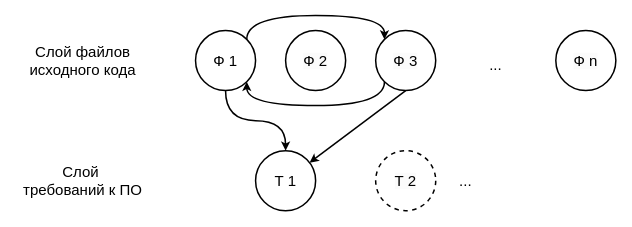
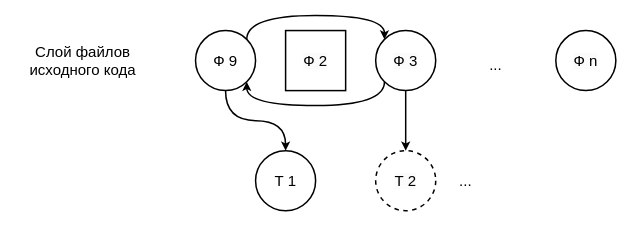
  <mxCell id="0" />
  <mxCell id="1" parent="0" />
  <mxCell id="2" style="edgeStyle=orthogonalEdgeStyle;curved=1;rounded=0;orthogonalLoop=1;jettySize=auto;html=1;exitX=1;exitY=0;exitDx=0;exitDy=0;entryX=0;entryY=0;entryDx=0;entryDy=0;fontSize=20;strokeWidth=2;" parent="1" source="4" target="7" edge="1"><mxGeometry relative="1" as="geometry"><Array as="points"><mxPoint x="328" y="20" /><mxPoint x="512" y="20" /></Array></mxGeometry></mxCell>
  <mxCell id="3" style="edgeStyle=orthogonalEdgeStyle;curved=1;rounded=0;orthogonalLoop=1;jettySize=auto;html=1;exitX=0.5;exitY=1;exitDx=0;exitDy=0;entryX=0.5;entryY=0;entryDx=0;entryDy=0;strokeWidth=2;" parent="1" source="4" target="8" edge="1"><mxGeometry relative="1" as="geometry" /></mxCell>
- <mxCell id="4" value="Ф 1" style="ellipse;whiteSpace=wrap;html=1;aspect=fixed;fontSize=20;strokeWidth=2;" parent="1" vertex="1"><mxGeometry x="260" y="40" width="80" height="80" as="geometry" /></mxCell>
- <mxCell id="5" value="&lt;span style=&quot;color: rgb(0, 0, 0); font-family: Helvetica; font-size: 20px; font-style: normal; font-variant-ligatures: normal; font-variant-caps: normal; font-weight: 400; letter-spacing: normal; orphans: 2; text-align: center; text-indent: 0px; text-transform: none; widows: 2; word-spacing: 0px; -webkit-text-stroke-width: 0px; white-space: normal; background-color: rgb(251, 251, 251); text-decoration-thickness: initial; text-decoration-style: initial; text-decoration-color: initial; float: none; display: inline !important;&quot;&gt;Ф 2&lt;/span&gt;" style="ellipse;whiteSpace=wrap;html=1;aspect=fixed;fontSize=20;strokeWidth=2;" parent="1" vertex="1"><mxGeometry x="380" y="40" width="80" height="80" as="geometry" /></mxCell>
+ <mxCell id="4" value="Ф 9" style="ellipse;whiteSpace=wrap;html=1;aspect=fixed;fontSize=20;strokeWidth=2;" parent="1" vertex="1"><mxGeometry x="260" y="40" width="80" height="80" as="geometry" /></mxCell>
+ <mxCell id="5" value="&lt;span style=&quot;color: rgb(0, 0, 0); font-family: Helvetica; font-size: 20px; font-style: normal; font-variant-ligatures: normal; font-variant-caps: normal; font-weight: 400; letter-spacing: normal; orphans: 2; text-align: center; text-indent: 0px; text-transform: none; widows: 2; word-spacing: 0px; -webkit-text-stroke-width: 0px; white-space: normal; background-color: rgb(251, 251, 251); text-decoration-thickness: initial; text-decoration-style: initial; text-decoration-color: initial; float: none; display: inline !important;&quot;&gt;Ф 2&lt;/span&gt;" style="whiteSpace=wrap;html=1;aspect=fixed;fontSize=20;strokeWidth=2;rounded=0;" parent="1" vertex="1"><mxGeometry x="380" y="40" width="80" height="80" as="geometry" /></mxCell>
  <mxCell id="6" style="edgeStyle=orthogonalEdgeStyle;curved=1;rounded=0;orthogonalLoop=1;jettySize=auto;html=1;exitX=0;exitY=1;exitDx=0;exitDy=0;entryX=1;entryY=1;entryDx=0;entryDy=0;fontSize=20;strokeWidth=2;" parent="1" source="7" target="4" edge="1"><mxGeometry relative="1" as="geometry"><Array as="points"><mxPoint x="512" y="140" /><mxPoint x="328" y="140" /></Array></mxGeometry></mxCell>
  <mxCell id="7" value="&lt;span style=&quot;color: rgb(0, 0, 0); font-family: Helvetica; font-size: 20px; font-style: normal; font-variant-ligatures: normal; font-variant-caps: normal; font-weight: 400; letter-spacing: normal; orphans: 2; text-align: center; text-indent: 0px; text-transform: none; widows: 2; word-spacing: 0px; -webkit-text-stroke-width: 0px; white-space: normal; background-color: rgb(251, 251, 251); text-decoration-thickness: initial; text-decoration-style: initial; text-decoration-color: initial; float: none; display: inline !important;&quot;&gt;Ф 3&lt;/span&gt;" style="ellipse;whiteSpace=wrap;html=1;aspect=fixed;fontSize=20;strokeWidth=2;" parent="1" vertex="1"><mxGeometry x="500" y="40" width="80" height="80" as="geometry" /></mxCell>
  <mxCell id="8" value="Т 1" style="ellipse;whiteSpace=wrap;html=1;aspect=fixed;fontSize=20;strokeWidth=2;" parent="1" vertex="1"><mxGeometry x="340" y="200" width="80" height="80" as="geometry" /></mxCell>
  <mxCell id="9" value="&lt;span style=&quot;color: rgb(0, 0, 0); font-family: Helvetica; font-size: 20px; font-style: normal; font-variant-ligatures: normal; font-variant-caps: normal; font-weight: 400; letter-spacing: normal; orphans: 2; text-align: center; text-indent: 0px; text-transform: none; widows: 2; word-spacing: 0px; -webkit-text-stroke-width: 0px; white-space: normal; background-color: rgb(251, 251, 251); text-decoration-thickness: initial; text-decoration-style: initial; text-decoration-color: initial; float: none; display: inline !important;&quot;&gt;Т 2&lt;/span&gt;" style="ellipse;whiteSpace=wrap;html=1;aspect=fixed;fontSize=20;strokeWidth=2;dashed=1;" parent="1" vertex="1"><mxGeometry x="500" y="200" width="80" height="80" as="geometry" /></mxCell>
  <mxCell id="10" value="..." style="text;html=1;align=center;verticalAlign=middle;whiteSpace=wrap;rounded=0;fontSize=20;strokeWidth=2;" parent="1" vertex="1"><mxGeometry x="590" y="225" width="60" height="30" as="geometry" /></mxCell>
  <mxCell id="11" value="&lt;span style=&quot;color: rgb(0, 0, 0); font-family: Helvetica; font-size: 20px; font-style: normal; font-variant-ligatures: normal; font-variant-caps: normal; font-weight: 400; letter-spacing: normal; orphans: 2; text-align: center; text-indent: 0px; text-transform: none; widows: 2; word-spacing: 0px; -webkit-text-stroke-width: 0px; white-space: normal; background-color: rgb(251, 251, 251); text-decoration-thickness: initial; text-decoration-style: initial; text-decoration-color: initial; float: none; display: inline !important;&quot;&gt;Ф n&lt;/span&gt;" style="ellipse;whiteSpace=wrap;html=1;aspect=fixed;fontSize=20;strokeWidth=2;" parent="1" vertex="1"><mxGeometry x="740" y="40" width="80" height="80" as="geometry" /></mxCell>
  <mxCell id="12" value="..." style="text;html=1;align=center;verticalAlign=middle;whiteSpace=wrap;rounded=0;fontSize=20;strokeWidth=2;" parent="1" vertex="1"><mxGeometry x="630" y="70" width="60" height="30" as="geometry" /></mxCell>
- <mxCell id="13" value="" style="endArrow=classic;html=1;rounded=0;exitX=0.5;exitY=1;exitDx=0;exitDy=0;fontSize=20;strokeWidth=2;" parent="1" source="7" target="8" edge="1"><mxGeometry width="50" height="50" relative="1" as="geometry"><mxPoint x="540" y="250" as="sourcePoint" /><mxPoint x="590" y="200" as="targetPoint" /></mxGeometry></mxCell>
+ <mxCell id="13" value="" style="endArrow=classic;html=1;rounded=0;exitX=0.5;exitY=1;exitDx=0;exitDy=0;entryX=0.5;entryY=0;entryDx=0;entryDy=0;fontSize=20;strokeWidth=2;" parent="1" source="7" target="9" edge="1"><mxGeometry width="50" height="50" relative="1" as="geometry"><mxPoint x="540" y="250" as="sourcePoint" /><mxPoint x="590" y="200" as="targetPoint" /></mxGeometry></mxCell>
  <mxCell id="14" value="Слой файлов исходного кода" style="text;html=1;align=center;verticalAlign=middle;whiteSpace=wrap;rounded=0;fontSize=20;strokeWidth=2;" parent="1" vertex="1"><mxGeometry x="20" y="65" width="180" height="30" as="geometry" /></mxCell>
- <mxCell id="15" value="Слой&amp;nbsp;&lt;div&gt;требований к ПО&lt;/div&gt;" style="text;html=1;align=center;verticalAlign=middle;whiteSpace=wrap;rounded=0;fontSize=20;strokeWidth=2;" parent="1" vertex="1"><mxGeometry x="20" y="225" width="180" height="30" as="geometry" /></mxCell>
